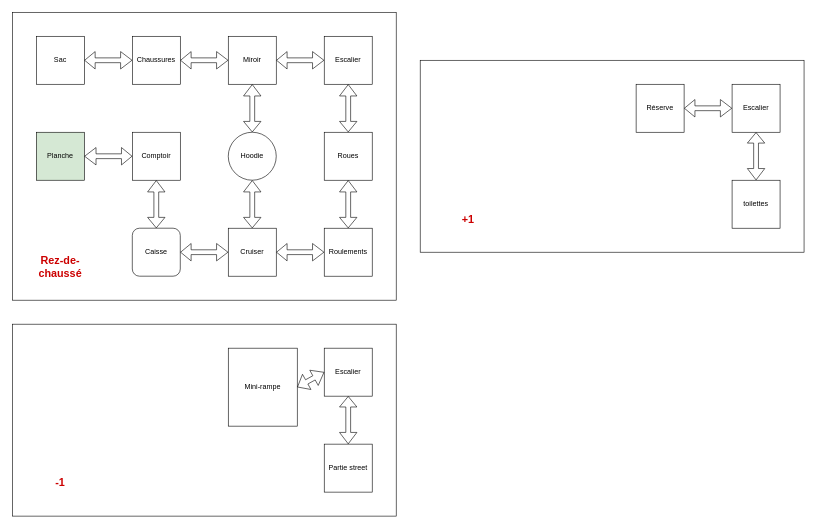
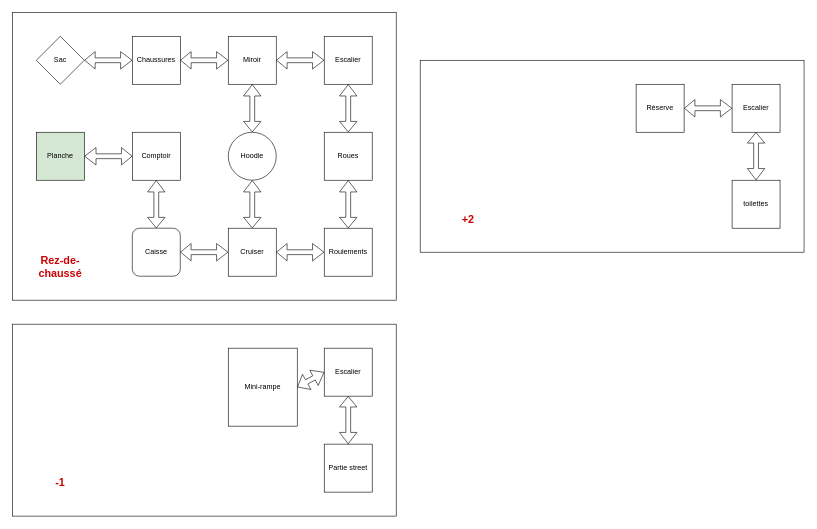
  <mxCell id="0" />
  <mxCell id="1" parent="0" />
  <mxCell id="2" value="" style="rounded=0;whiteSpace=wrap;html=1;fontSize=12;fontColor=#000000;" vertex="1" parent="1"><mxGeometry x="20" y="540" width="640" height="320" as="geometry" /></mxCell>
  <mxCell id="3" value="&lt;div align=&quot;left&quot;&gt;&lt;br&gt;&lt;/div&gt;" style="rounded=0;whiteSpace=wrap;html=1;" vertex="1" parent="1"><mxGeometry x="20" y="20" width="640" height="480" as="geometry" /></mxCell>
  <mxCell id="4" value="Caisse" style="whiteSpace=wrap;html=1;aspect=fixed;rounded=1;" vertex="1" parent="1"><mxGeometry x="220" y="380" width="80" height="80" as="geometry" /></mxCell>
  <mxCell id="5" value="Cruiser" style="whiteSpace=wrap;html=1;aspect=fixed;" vertex="1" parent="1"><mxGeometry x="380" y="380" width="80" height="80" as="geometry" /></mxCell>
  <mxCell id="6" value="Hoodie" style="ellipse;whiteSpace=wrap;html=1;aspect=fixed;" vertex="1" parent="1"><mxGeometry x="380" y="220" width="80" height="80" as="geometry" /></mxCell>
  <mxCell id="7" value="Chaussures" style="whiteSpace=wrap;html=1;aspect=fixed;" vertex="1" parent="1"><mxGeometry x="220" y="60" width="80" height="80" as="geometry" /></mxCell>
  <mxCell id="8" value="Comptoir" style="whiteSpace=wrap;html=1;aspect=fixed;" vertex="1" parent="1"><mxGeometry x="220" y="220" width="80" height="80" as="geometry" /></mxCell>
  <mxCell id="9" value="Planche" style="whiteSpace=wrap;html=1;aspect=fixed;fillColor=#d5e8d4;" vertex="1" parent="1"><mxGeometry x="60" y="220" width="80" height="80" as="geometry" /></mxCell>
  <mxCell id="10" value="" style="shape=flexArrow;endArrow=classic;startArrow=classic;html=1;rounded=0;entryX=0;entryY=0.5;entryDx=0;entryDy=0;width=8;startSize=5.52;exitX=1;exitY=0.5;exitDx=0;exitDy=0;" edge="1" parent="1" source="4" target="5"><mxGeometry width="100" height="100" relative="1" as="geometry"><mxPoint x="300" y="390" as="sourcePoint" /><mxPoint x="400" y="290" as="targetPoint" /></mxGeometry></mxCell>
  <mxCell id="11" value="" style="shape=flexArrow;endArrow=classic;startArrow=classic;html=1;rounded=0;entryX=0.5;entryY=1;entryDx=0;entryDy=0;width=8;startSize=5.52;" edge="1" parent="1" source="4" target="8"><mxGeometry width="100" height="100" relative="1" as="geometry"><mxPoint x="310" y="390" as="sourcePoint" /><mxPoint x="390" y="390" as="targetPoint" /></mxGeometry></mxCell>
  <mxCell id="12" value="" style="shape=flexArrow;endArrow=classic;startArrow=classic;html=1;rounded=0;entryX=0.5;entryY=1;entryDx=0;entryDy=0;width=8;startSize=5.52;exitX=0.5;exitY=0;exitDx=0;exitDy=0;" edge="1" parent="1" source="5" target="6"><mxGeometry width="100" height="100" relative="1" as="geometry"><mxPoint x="320" y="400" as="sourcePoint" /><mxPoint x="400" y="400" as="targetPoint" /></mxGeometry></mxCell>
  <mxCell id="13" value="" style="shape=flexArrow;endArrow=classic;startArrow=classic;html=1;rounded=0;entryX=1;entryY=0.5;entryDx=0;entryDy=0;width=8;startSize=5.52;exitX=0;exitY=0.5;exitDx=0;exitDy=0;" edge="1" parent="1" source="8" target="9"><mxGeometry width="100" height="100" relative="1" as="geometry"><mxPoint x="330" y="410" as="sourcePoint" /><mxPoint x="410" y="410" as="targetPoint" /></mxGeometry></mxCell>
  <mxCell id="14" value="Miroir" style="whiteSpace=wrap;html=1;aspect=fixed;" vertex="1" parent="1"><mxGeometry x="380" y="60" width="80" height="80" as="geometry" /></mxCell>
  <mxCell id="15" value="" style="shape=flexArrow;endArrow=classic;startArrow=classic;html=1;rounded=0;entryX=0.5;entryY=1;entryDx=0;entryDy=0;width=8;startSize=5.52;exitX=0.5;exitY=0;exitDx=0;exitDy=0;" edge="1" parent="1" source="6" target="14"><mxGeometry width="100" height="100" relative="1" as="geometry"><mxPoint x="340" y="420" as="sourcePoint" /><mxPoint x="420" y="420" as="targetPoint" /></mxGeometry></mxCell>
  <mxCell id="16" value="" style="shape=flexArrow;endArrow=classic;startArrow=classic;html=1;rounded=0;entryX=0;entryY=0.5;entryDx=0;entryDy=0;width=8;startSize=5.52;exitX=1;exitY=0.5;exitDx=0;exitDy=0;" edge="1" parent="1" source="7" target="14"><mxGeometry width="100" height="100" relative="1" as="geometry"><mxPoint x="350" y="430" as="sourcePoint" /><mxPoint x="430" y="430" as="targetPoint" /></mxGeometry></mxCell>
  <mxCell id="17" value="Roulements" style="whiteSpace=wrap;html=1;aspect=fixed;" vertex="1" parent="1"><mxGeometry x="540" y="380" width="80" height="80" as="geometry" /></mxCell>
  <mxCell id="18" value="Roues" style="whiteSpace=wrap;html=1;aspect=fixed;" vertex="1" parent="1"><mxGeometry x="540" y="220" width="80" height="80" as="geometry" /></mxCell>
  <mxCell id="19" value="" style="shape=flexArrow;endArrow=classic;startArrow=classic;html=1;rounded=0;entryX=0;entryY=0.5;entryDx=0;entryDy=0;width=8;startSize=5.52;exitX=1;exitY=0.5;exitDx=0;exitDy=0;" edge="1" parent="1" source="5" target="17"><mxGeometry width="100" height="100" relative="1" as="geometry"><mxPoint x="360" y="440" as="sourcePoint" /><mxPoint x="440" y="440" as="targetPoint" /></mxGeometry></mxCell>
  <mxCell id="20" value="" style="shape=flexArrow;endArrow=classic;startArrow=classic;html=1;rounded=0;entryX=0.5;entryY=1;entryDx=0;entryDy=0;width=8;startSize=5.52;exitX=0.5;exitY=0;exitDx=0;exitDy=0;" edge="1" parent="1" source="17" target="18"><mxGeometry width="100" height="100" relative="1" as="geometry"><mxPoint x="370" y="450" as="sourcePoint" /><mxPoint x="450" y="450" as="targetPoint" /></mxGeometry></mxCell>
  <mxCell id="21" value="&lt;div&gt;Escalier&lt;/div&gt;" style="whiteSpace=wrap;html=1;aspect=fixed;" vertex="1" parent="1"><mxGeometry x="540" y="60" width="80" height="80" as="geometry" /></mxCell>
  <mxCell id="22" value="" style="shape=flexArrow;endArrow=classic;startArrow=classic;html=1;rounded=0;entryX=0.5;entryY=1;entryDx=0;entryDy=0;width=8;startSize=5.52;" edge="1" parent="1" source="18" target="21"><mxGeometry width="100" height="100" relative="1" as="geometry"><mxPoint x="380" y="460" as="sourcePoint" /><mxPoint x="460" y="460" as="targetPoint" /></mxGeometry></mxCell>
  <mxCell id="23" value="" style="shape=flexArrow;endArrow=classic;startArrow=classic;html=1;rounded=0;entryX=0;entryY=0.5;entryDx=0;entryDy=0;width=8;startSize=5.52;exitX=1;exitY=0.5;exitDx=0;exitDy=0;" edge="1" parent="1" source="14" target="21"><mxGeometry width="100" height="100" relative="1" as="geometry"><mxPoint x="390" y="470" as="sourcePoint" /><mxPoint x="470" y="470" as="targetPoint" /></mxGeometry></mxCell>
- <mxCell id="24" value="Sac" style="whiteSpace=wrap;html=1;aspect=fixed;" vertex="1" parent="1"><mxGeometry x="60" y="60" width="80" height="80" as="geometry" /></mxCell>
+ <mxCell id="24" value="Sac" style="rhombus;whiteSpace=wrap;html=1;aspect=fixed;" vertex="1" parent="1"><mxGeometry x="60" y="60" width="80" height="80" as="geometry" /></mxCell>
  <mxCell id="25" value="" style="shape=flexArrow;endArrow=classic;startArrow=classic;html=1;rounded=0;entryX=0;entryY=0.5;entryDx=0;entryDy=0;width=8;startSize=5.52;exitX=1;exitY=0.5;exitDx=0;exitDy=0;" edge="1" parent="1" source="24" target="7"><mxGeometry width="100" height="100" relative="1" as="geometry"><mxPoint x="400" y="480" as="sourcePoint" /><mxPoint x="480" y="480" as="targetPoint" /></mxGeometry></mxCell>
  <mxCell id="26" value="&lt;font style=&quot;font-size: 18px;&quot;&gt;&lt;b&gt;&lt;font style=&quot;font-size: 18px;&quot; color=&quot;#CC0000&quot;&gt;Rez-de-chaussé&lt;/font&gt;&lt;/b&gt;&lt;/font&gt;" style="text;html=1;strokeColor=none;fillColor=none;align=center;verticalAlign=middle;whiteSpace=wrap;rounded=0;" vertex="1" parent="1"><mxGeometry x="60" y="430" width="80" height="30" as="geometry" /></mxCell>
  <mxCell id="27" style="edgeStyle=orthogonalEdgeStyle;rounded=0;orthogonalLoop=1;jettySize=auto;html=1;exitX=0.5;exitY=1;exitDx=0;exitDy=0;fontSize=18;fontColor=#CC0000;" edge="1" parent="1" source="26" target="26"><mxGeometry relative="1" as="geometry" /></mxCell>
  <mxCell id="28" value="Escalier" style="whiteSpace=wrap;html=1;aspect=fixed;fontSize=12;fontColor=#000000;" vertex="1" parent="1"><mxGeometry x="540" y="580" width="80" height="80" as="geometry" /></mxCell>
  <mxCell id="29" value="Mini-rampe" style="whiteSpace=wrap;html=1;aspect=fixed;fontSize=12;fontColor=#000000;" vertex="1" parent="1"><mxGeometry x="380" y="580" width="115" height="130" as="geometry" /></mxCell>
  <mxCell id="30" value="&lt;div&gt;Partie street&lt;/div&gt;" style="whiteSpace=wrap;html=1;aspect=fixed;fontSize=12;fontColor=#000000;" vertex="1" parent="1"><mxGeometry x="540" y="740" width="80" height="80" as="geometry" /></mxCell>
  <mxCell id="31" value="" style="shape=flexArrow;endArrow=classic;startArrow=classic;html=1;rounded=0;entryX=0;entryY=0.5;entryDx=0;entryDy=0;width=8;startSize=5.52;exitX=1;exitY=0.5;exitDx=0;exitDy=0;" edge="1" parent="1" source="29" target="28"><mxGeometry width="100" height="100" relative="1" as="geometry"><mxPoint x="410" y="450" as="sourcePoint" /><mxPoint x="490" y="450" as="targetPoint" /></mxGeometry></mxCell>
  <mxCell id="32" value="" style="shape=flexArrow;endArrow=classic;startArrow=classic;html=1;rounded=0;entryX=0.5;entryY=0;entryDx=0;entryDy=0;width=8;startSize=5.52;exitX=0.5;exitY=1;exitDx=0;exitDy=0;" edge="1" parent="1" source="28" target="30"><mxGeometry width="100" height="100" relative="1" as="geometry"><mxPoint x="420" y="460" as="sourcePoint" /><mxPoint x="500" y="460" as="targetPoint" /></mxGeometry></mxCell>
  <mxCell id="33" value="&lt;font color=&quot;#CC0000&quot;&gt;&lt;b&gt;&lt;font style=&quot;font-size: 18px;&quot;&gt;-1&lt;/font&gt;&lt;/b&gt;&lt;/font&gt;" style="text;html=1;strokeColor=none;fillColor=none;align=center;verticalAlign=middle;whiteSpace=wrap;rounded=0;" vertex="1" parent="1"><mxGeometry x="60" y="790" width="80" height="30" as="geometry" /></mxCell>
  <mxCell id="34" value="" style="rounded=0;whiteSpace=wrap;html=1;fontSize=12;fontColor=#000000;" vertex="1" parent="1"><mxGeometry x="700" y="100" width="640" height="320" as="geometry" /></mxCell>
  <mxCell id="35" value="Escalier" style="whiteSpace=wrap;html=1;aspect=fixed;fontSize=12;fontColor=#000000;" vertex="1" parent="1"><mxGeometry x="1220" y="140" width="80" height="80" as="geometry" /></mxCell>
  <mxCell id="36" value="Réserve" style="whiteSpace=wrap;html=1;aspect=fixed;fontSize=12;fontColor=#000000;" vertex="1" parent="1"><mxGeometry x="1060" y="140" width="80" height="80" as="geometry" /></mxCell>
  <mxCell id="37" value="toilettes" style="whiteSpace=wrap;html=1;aspect=fixed;fontSize=12;fontColor=#000000;" vertex="1" parent="1"><mxGeometry x="1220" y="300" width="80" height="80" as="geometry" /></mxCell>
  <mxCell id="38" value="" style="shape=flexArrow;endArrow=classic;startArrow=classic;html=1;rounded=0;entryX=0;entryY=0.5;entryDx=0;entryDy=0;width=8;startSize=5.52;exitX=1;exitY=0.5;exitDx=0;exitDy=0;" edge="1" parent="1" source="36" target="35"><mxGeometry width="100" height="100" relative="1" as="geometry"><mxPoint x="1090" y="10" as="sourcePoint" /><mxPoint x="1170" y="10" as="targetPoint" /></mxGeometry></mxCell>
  <mxCell id="39" value="" style="shape=flexArrow;endArrow=classic;startArrow=classic;html=1;rounded=0;entryX=0.5;entryY=0;entryDx=0;entryDy=0;width=8;startSize=5.52;exitX=0.5;exitY=1;exitDx=0;exitDy=0;" edge="1" parent="1" source="35" target="37"><mxGeometry width="100" height="100" relative="1" as="geometry"><mxPoint x="1100" y="20" as="sourcePoint" /><mxPoint x="1180" y="20" as="targetPoint" /></mxGeometry></mxCell>
- <mxCell id="40" value="&lt;b&gt;&lt;font style=&quot;font-size: 18px;&quot; color=&quot;#CC0000&quot;&gt;+1&lt;/font&gt;&lt;/b&gt;" style="text;html=1;strokeColor=none;fillColor=none;align=center;verticalAlign=middle;whiteSpace=wrap;rounded=0;" vertex="1" parent="1"><mxGeometry x="740" y="350" width="80" height="30" as="geometry" /></mxCell>
+ <mxCell id="40" value="&lt;b&gt;&lt;font style=&quot;font-size: 18px;&quot; color=&quot;#CC0000&quot;&gt;+2&lt;/font&gt;&lt;/b&gt;" style="text;html=1;strokeColor=none;fillColor=none;align=center;verticalAlign=middle;whiteSpace=wrap;rounded=0;" vertex="1" parent="1"><mxGeometry x="740" y="350" width="80" height="30" as="geometry" /></mxCell>
